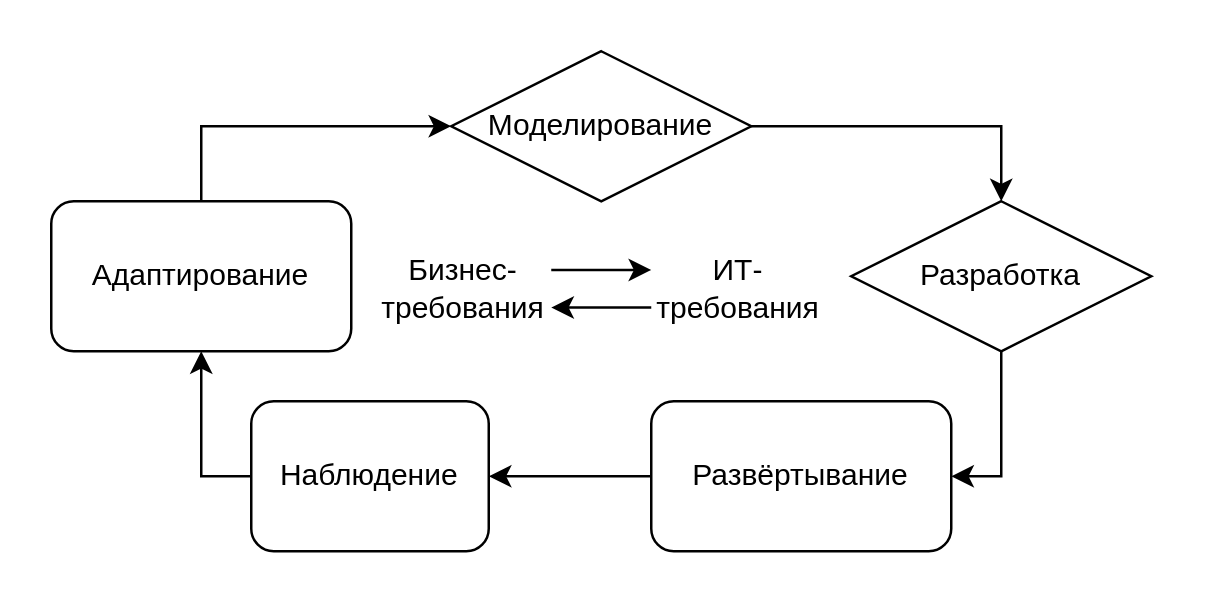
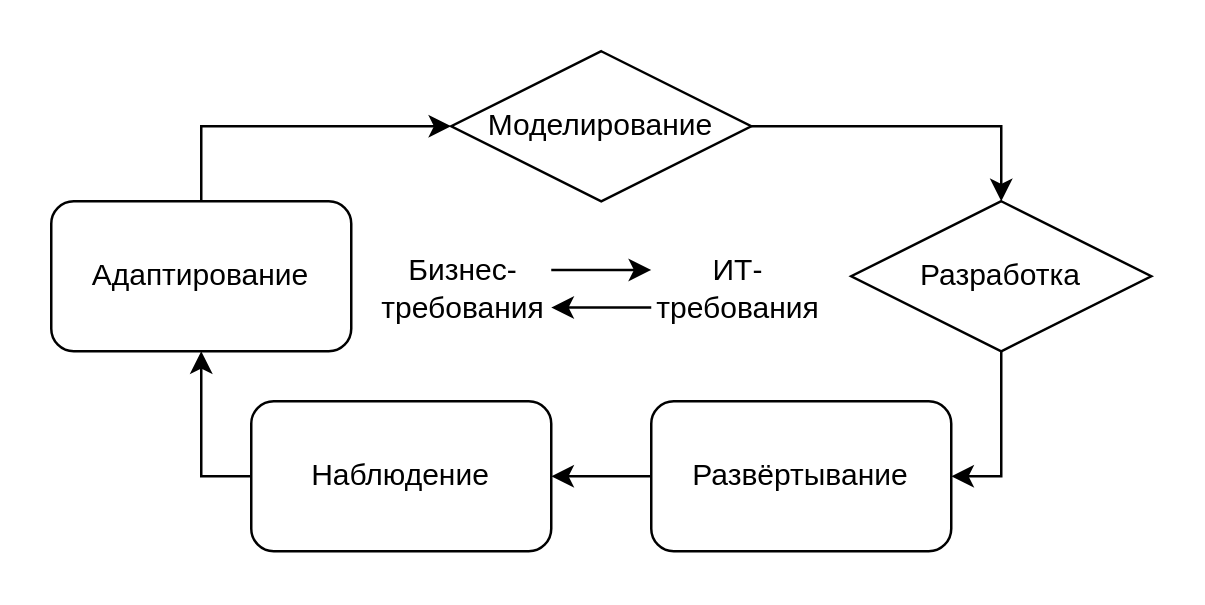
  <mxCell id="0" />
  <mxCell id="1" parent="0" />
  <mxCell id="2" style="edgeStyle=orthogonalEdgeStyle;rounded=0;orthogonalLoop=1;jettySize=auto;html=1;exitX=1;exitY=0.5;exitDx=0;exitDy=0;entryX=0.5;entryY=0;entryDx=0;entryDy=0;" edge="1" parent="1" source="3" target="5"><mxGeometry relative="1" as="geometry" /></mxCell>
  <mxCell id="3" value="Моделирование" style="rhombus;whiteSpace=wrap;html=1;" vertex="1" parent="1"><mxGeometry x="180" y="20" width="120" height="60" as="geometry" /></mxCell>
  <mxCell id="4" style="edgeStyle=orthogonalEdgeStyle;rounded=0;orthogonalLoop=1;jettySize=auto;html=1;exitX=0.5;exitY=1;exitDx=0;exitDy=0;entryX=1;entryY=0.5;entryDx=0;entryDy=0;" edge="1" parent="1" source="5" target="7"><mxGeometry relative="1" as="geometry" /></mxCell>
  <mxCell id="5" value="Разработка" style="rhombus;whiteSpace=wrap;html=1;" vertex="1" parent="1"><mxGeometry x="340" y="80" width="120" height="60" as="geometry" /></mxCell>
  <mxCell id="6" style="edgeStyle=orthogonalEdgeStyle;rounded=0;orthogonalLoop=1;jettySize=auto;html=1;exitX=0;exitY=0.5;exitDx=0;exitDy=0;entryX=1;entryY=0.5;entryDx=0;entryDy=0;" edge="1" parent="1" source="7" target="9"><mxGeometry relative="1" as="geometry" /></mxCell>
  <mxCell id="7" value="Развёртывание" style="rounded=1;whiteSpace=wrap;html=1;" vertex="1" parent="1"><mxGeometry x="260" y="160" width="120" height="60" as="geometry" /></mxCell>
  <mxCell id="8" style="edgeStyle=orthogonalEdgeStyle;rounded=0;orthogonalLoop=1;jettySize=auto;html=1;exitX=0;exitY=0.5;exitDx=0;exitDy=0;entryX=0.5;entryY=1;entryDx=0;entryDy=0;" edge="1" parent="1" source="9" target="11"><mxGeometry relative="1" as="geometry" /></mxCell>
- <mxCell id="9" value="Наблюдение" style="rounded=1;whiteSpace=wrap;html=1;" vertex="1" parent="1"><mxGeometry x="100" y="160" width="95" height="60" as="geometry" /></mxCell>
+ <mxCell id="9" value="Наблюдение" style="rounded=1;whiteSpace=wrap;html=1;" vertex="1" parent="1"><mxGeometry x="100" y="160" width="120" height="60" as="geometry" /></mxCell>
  <mxCell id="10" style="edgeStyle=orthogonalEdgeStyle;rounded=0;orthogonalLoop=1;jettySize=auto;html=1;exitX=0.5;exitY=0;exitDx=0;exitDy=0;entryX=0;entryY=0.5;entryDx=0;entryDy=0;" edge="1" parent="1" source="11" target="3"><mxGeometry relative="1" as="geometry" /></mxCell>
  <mxCell id="11" value="Адаптирование" style="rounded=1;whiteSpace=wrap;html=1;" vertex="1" parent="1"><mxGeometry x="20" y="80" width="120" height="60" as="geometry" /></mxCell>
  <mxCell id="12" value="Бизнес-требования" style="text;html=1;align=center;verticalAlign=middle;whiteSpace=wrap;rounded=0;" vertex="1" parent="1"><mxGeometry x="150" y="100" width="70" height="30" as="geometry" /></mxCell>
  <mxCell id="13" value="ИТ-требования" style="text;html=1;align=center;verticalAlign=middle;whiteSpace=wrap;rounded=0;" vertex="1" parent="1"><mxGeometry x="260" y="100" width="70" height="30" as="geometry" /></mxCell>
  <mxCell id="14" value="" style="endArrow=classic;html=1;rounded=0;exitX=1;exitY=0.25;exitDx=0;exitDy=0;entryX=0;entryY=0.25;entryDx=0;entryDy=0;" edge="1" parent="1" source="12" target="13"><mxGeometry width="50" height="50" relative="1" as="geometry"><mxPoint x="310" y="380" as="sourcePoint" /><mxPoint x="360" y="330" as="targetPoint" /></mxGeometry></mxCell>
  <mxCell id="15" value="" style="endArrow=classic;html=1;rounded=0;exitX=0;exitY=0.75;exitDx=0;exitDy=0;entryX=1;entryY=0.75;entryDx=0;entryDy=0;" edge="1" parent="1" source="13" target="12"><mxGeometry width="50" height="50" relative="1" as="geometry"><mxPoint x="270" y="110" as="sourcePoint" /><mxPoint x="330" y="110" as="targetPoint" /></mxGeometry></mxCell>
